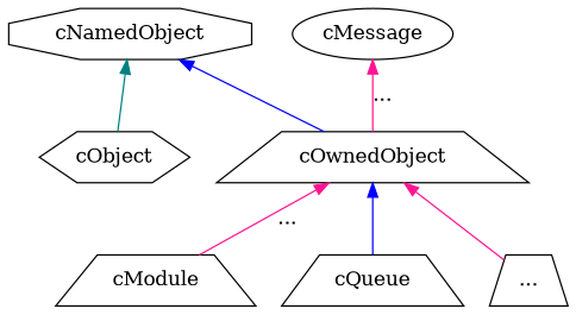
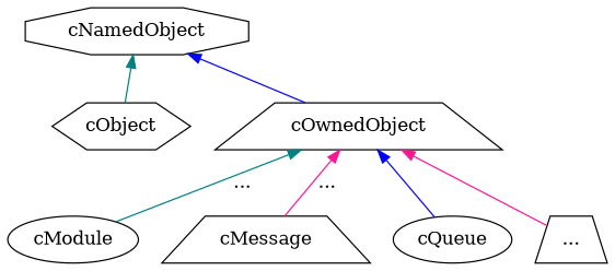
  digraph {
    fontsize=12
    node [shape=trapezium]
    edge [color=teal dir=back]
    cObject [shape=hexagon]
    cNamedObject [shape=octagon]
    cOwnedObject
-   cModule
-   cMessage [shape=ellipse]
-   cQueue
+   cModule [shape=ellipse]
+   cMessage
+   cQueue [shape=ellipse]
    n7 [label="..."]
    cNamedObject -> cObject
    cNamedObject -> cOwnedObject [color=blue]
-   cOwnedObject -> cModule [color=deeppink label="..."]
-   cMessage -> cOwnedObject [color=deeppink label="..."]
+   cOwnedObject -> cModule [label="..."]
+   cOwnedObject -> cMessage [color=deeppink label="..."]
    cOwnedObject -> cQueue [color=blue]
    cOwnedObject -> n7 [color=deeppink]
  }
